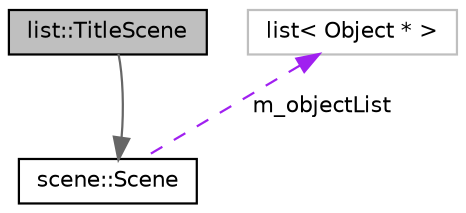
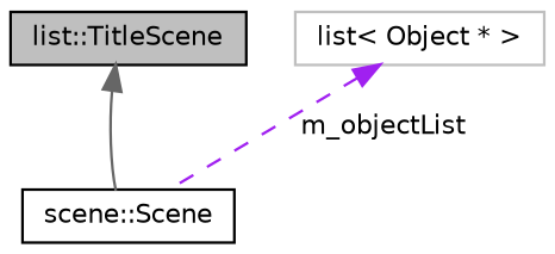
  digraph {
    node [color=black fillcolor=white fontname=Helvetica fontsize=10 shape=record style=filled]
    edge [dir=back fontname=Helvetica fontsize=10 labelfontname=Helvetica labelfontsize=10]
    n1 [fillcolor=grey75 fontcolor=black height=0.2 label="list::TitleScene" width=0.4]
    n2 [height=0.2 label="scene::Scene" width=0.4]
    n3 [color=grey75 height=0.2 label="list\< Object * \>" width=0.4]
-   n2 -> n1 [color=gray40 style=solid]
+   n1 -> n2 [color=gray40 style=solid]
    n3 -> n2 [color=purple label=" m_objectList" style=dashed]
  }
